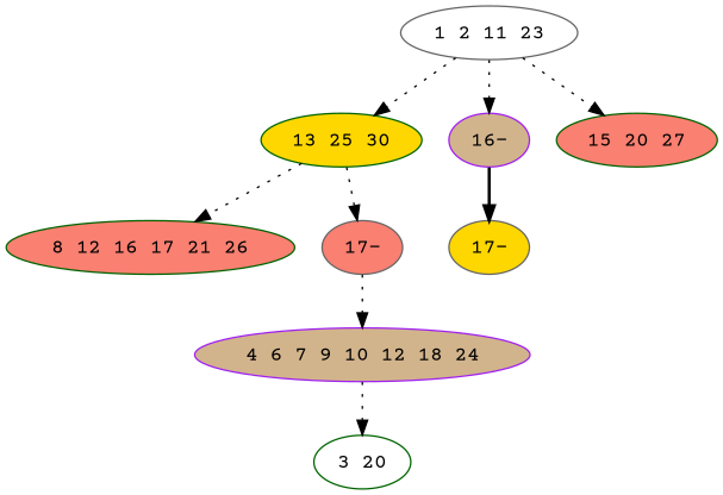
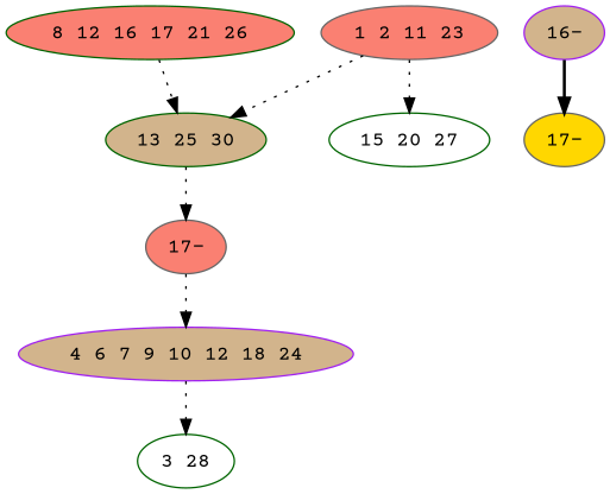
  digraph {
    fontname="Courier Prime"
    node [color=darkgreen fillcolor=salmon fontname="Courier Prime" style=filled]
    edge [fontname="Courier Prime" style=dotted]
    n1 [label="8 12 16 17 21 26"]
-   n2 [fillcolor=gold label="13 25 30"]
+   n2 [fillcolor=tan label="13 25 30"]
    n3 [color=gray40 label="17-"]
    n4 [color=purple fillcolor=tan label="4 6 7 9 10 12 18 24"]
-   n5 [color=gray40 fillcolor=white label="1 2 11 23"]
+   n5 [color=gray40 label="1 2 11 23"]
    n6 [color=purple fillcolor=tan label="16-"]
-   n7 [label="15 20 27"]
-   n8 [fillcolor=white label="3 20"]
+   n7 [fillcolor=white label="15 20 27"]
+   n8 [fillcolor=white label="3 28"]
    n9 [color=gray40 fillcolor=gold label="17-"]
-   n2 -> n1
+   n1 -> n2
    n2 -> n3
    n3 -> n4
    n4 -> n8
    n5 -> n2
-   n5 -> n6
    n5 -> n7
    n6 -> n9 [style=bold]
  }
